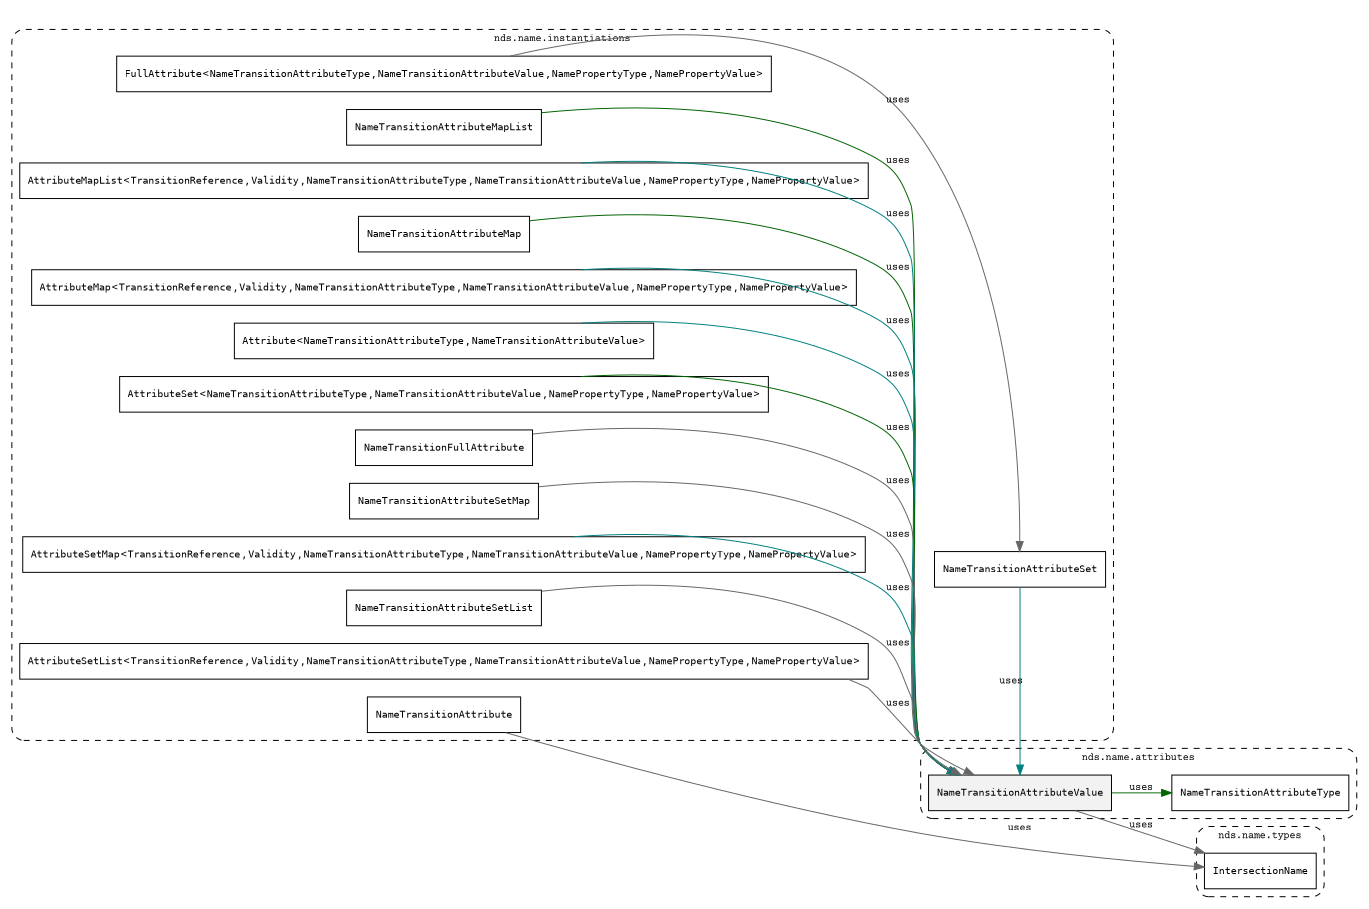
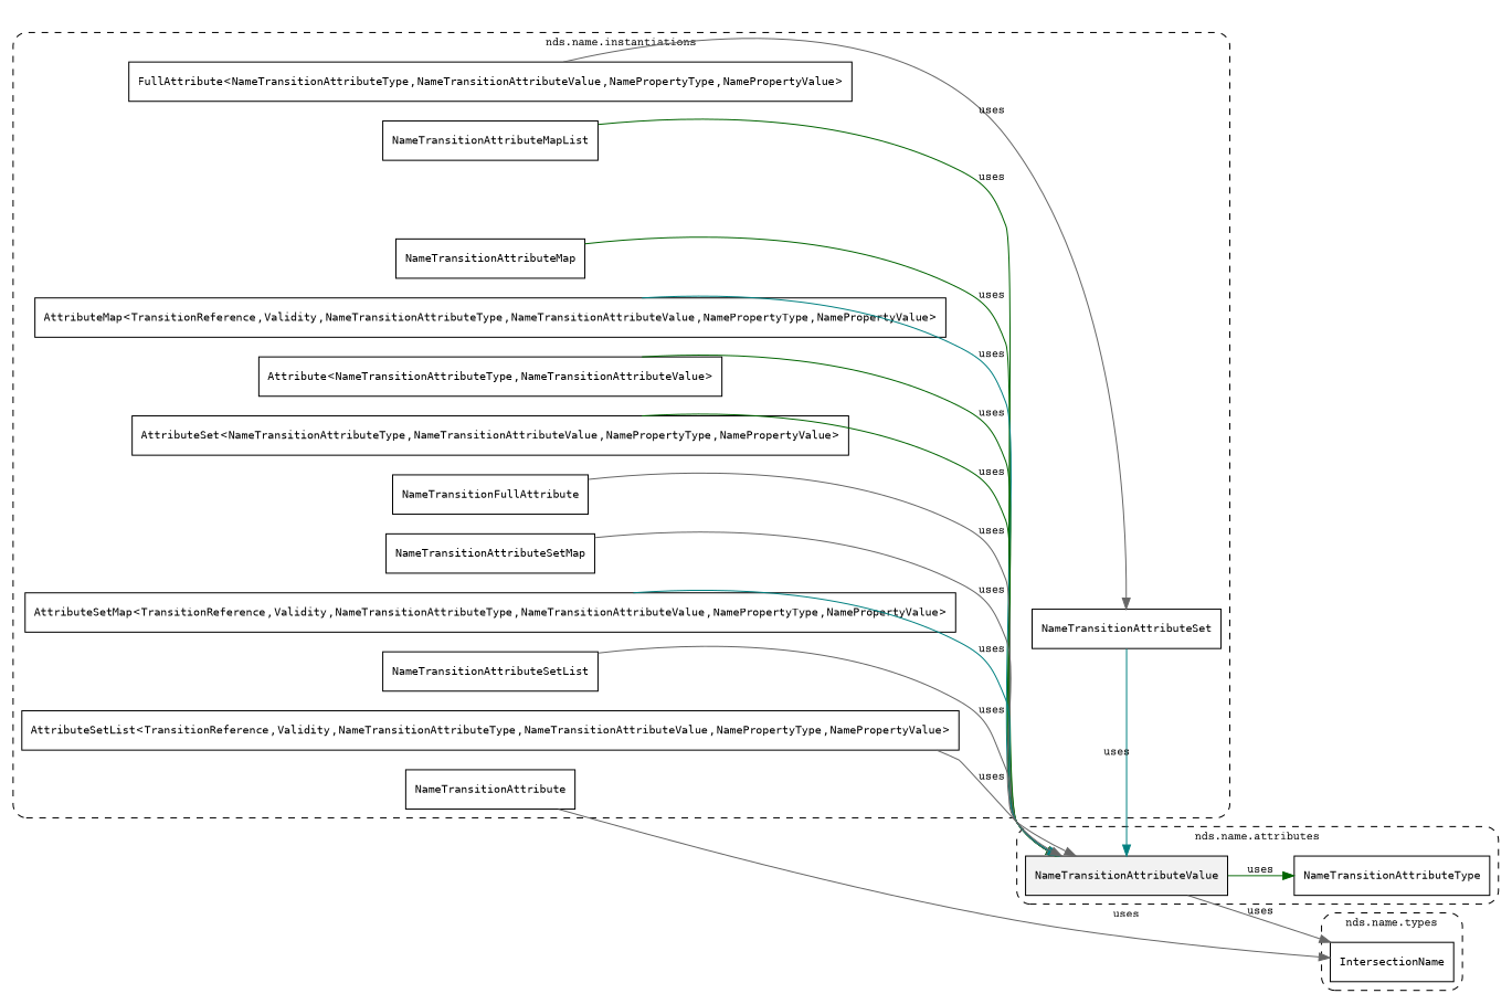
  digraph {
    fontname="Courier Prime"
    fontsize=10
    rankdir=LR
    node [fontname="Courier Prime" fontsize=10 shape=box]
    edge [color=gray40 fontname="Courier Prime" fontsize=10]
    n1 [fillcolor="#0000000D" label=<<font face="monospace"><table align="center" border="0" cellspacing="0" cellpadding="0"><tr><td href="../../../content/packages/nds.name.attributes.html#Choice-NameTransitionAttributeValue" title="Choice defined in nds.name.attributes">NameTransitionAttributeValue</td></tr></table></font>> style=filled]
    n2 [label=<<font face="monospace"><table align="center" border="0" cellspacing="0" cellpadding="0"><tr><td href="../../../content/packages/nds.name.attributes.html#Enum-NameTransitionAttributeType" title="Enum defined in nds.name.attributes">NameTransitionAttributeType</td></tr></table></font>>]
    n3 [label=<<font face="monospace"><table align="center" border="0" cellspacing="0" cellpadding="0"><tr><td href="../../../content/packages/nds.name.types.html#Subtype-IntersectionName" title="Subtype defined in nds.name.types">IntersectionName</td></tr></table></font>>]
    n4 [label=<<font face="monospace"><table align="center" border="0" cellspacing="0" cellpadding="0"><tr><td href="../../../content/packages/nds.name.instantiations.html#InstantiateType-NameTransitionAttributeMapList" title="InstantiateType defined in nds.name.instantiations">NameTransitionAttributeMapList</td></tr></table></font>>]
-   n5 [label=<<font face="monospace"><table align="center" border="0" cellspacing="0" cellpadding="0"><tr><td href="../../../content/packages/nds.core.attributemap.html#Structure-AttributeMapList" title="Structure defined in nds.core.attributemap">AttributeMapList</td><td>&lt;</td><td><table align="center" border="0" cellspacing="0" cellpadding="0"><tr><td href="../../../content/packages/nds.road.reference.types.html#Structure-TransitionReference" title="Structure defined in nds.road.reference.types">TransitionReference</td></tr></table></td><td>,</td><td><table align="center" border="0" cellspacing="0" cellpadding="0"><tr><td href="../../../content/packages/nds.core.attributemap.html#Structure-Validity" title="Structure defined in nds.core.attributemap">Validity</td></tr></table></td><td>,</td><td><table align="center" border="0" cellspacing="0" cellpadding="0"><tr><td href="../../../content/packages/nds.name.attributes.html#Enum-NameTransitionAttributeType" title="Enum defined in nds.name.attributes">NameTransitionAttributeType</td></tr></table></td><td>,</td><td><table align="center" border="0" cellspacing="0" cellpadding="0"><tr><td href="../../../content/packages/nds.name.attributes.html#Choice-NameTransitionAttributeValue" title="Choice defined in nds.name.attributes">NameTransitionAttributeValue</td></tr></table></td><td>,</td><td><table align="center" border="0" cellspacing="0" cellpadding="0"><tr><td href="../../../content/packages/nds.name.properties.html#Structure-NamePropertyType" title="Structure defined in nds.name.properties">NamePropertyType</td></tr></table></td><td>,</td><td><table align="center" border="0" cellspacing="0" cellpadding="0"><tr><td href="../../../content/packages/nds.name.properties.html#Structure-NamePropertyValue" title="Structure defined in nds.name.properties">NamePropertyValue</td></tr></table></td><td>&gt;</td></tr></table></font>>]
    n6 [label=<<font face="monospace"><table align="center" border="0" cellspacing="0" cellpadding="0"><tr><td href="../../../content/packages/nds.name.instantiations.html#InstantiateType-NameTransitionAttributeMap" title="InstantiateType defined in nds.name.instantiations">NameTransitionAttributeMap</td></tr></table></font>>]
    n7 [label=<<font face="monospace"><table align="center" border="0" cellspacing="0" cellpadding="0"><tr><td href="../../../content/packages/nds.core.attributemap.html#Structure-AttributeMap" title="Structure defined in nds.core.attributemap">AttributeMap</td><td>&lt;</td><td><table align="center" border="0" cellspacing="0" cellpadding="0"><tr><td href="../../../content/packages/nds.road.reference.types.html#Structure-TransitionReference" title="Structure defined in nds.road.reference.types">TransitionReference</td></tr></table></td><td>,</td><td><table align="center" border="0" cellspacing="0" cellpadding="0"><tr><td href="../../../content/packages/nds.core.attributemap.html#Structure-Validity" title="Structure defined in nds.core.attributemap">Validity</td></tr></table></td><td>,</td><td><table align="center" border="0" cellspacing="0" cellpadding="0"><tr><td href="../../../content/packages/nds.name.attributes.html#Enum-NameTransitionAttributeType" title="Enum defined in nds.name.attributes">NameTransitionAttributeType</td></tr></table></td><td>,</td><td><table align="center" border="0" cellspacing="0" cellpadding="0"><tr><td href="../../../content/packages/nds.name.attributes.html#Choice-NameTransitionAttributeValue" title="Choice defined in nds.name.attributes">NameTransitionAttributeValue</td></tr></table></td><td>,</td><td><table align="center" border="0" cellspacing="0" cellpadding="0"><tr><td href="../../../content/packages/nds.name.properties.html#Structure-NamePropertyType" title="Structure defined in nds.name.properties">NamePropertyType</td></tr></table></td><td>,</td><td><table align="center" border="0" cellspacing="0" cellpadding="0"><tr><td href="../../../content/packages/nds.name.properties.html#Structure-NamePropertyValue" title="Structure defined in nds.name.properties">NamePropertyValue</td></tr></table></td><td>&gt;</td></tr></table></font>>]
    n8 [label=<<font face="monospace"><table align="center" border="0" cellspacing="0" cellpadding="0"><tr><td href="../../../content/packages/nds.name.instantiations.html#InstantiateType-NameTransitionAttribute" title="InstantiateType defined in nds.name.instantiations">NameTransitionAttribute</td></tr></table></font>>]
    n9 [label=<<font face="monospace"><table align="center" border="0" cellspacing="0" cellpadding="0"><tr><td href="../../../content/packages/nds.core.attributemap.html#Structure-Attribute" title="Structure defined in nds.core.attributemap">Attribute</td><td>&lt;</td><td><table align="center" border="0" cellspacing="0" cellpadding="0"><tr><td href="../../../content/packages/nds.name.attributes.html#Enum-NameTransitionAttributeType" title="Enum defined in nds.name.attributes">NameTransitionAttributeType</td></tr></table></td><td>,</td><td><table align="center" border="0" cellspacing="0" cellpadding="0"><tr><td href="../../../content/packages/nds.name.attributes.html#Choice-NameTransitionAttributeValue" title="Choice defined in nds.name.attributes">NameTransitionAttributeValue</td></tr></table></td><td>&gt;</td></tr></table></font>>]
    n10 [label=<<font face="monospace"><table align="center" border="0" cellspacing="0" cellpadding="0"><tr><td href="../../../content/packages/nds.name.instantiations.html#InstantiateType-NameTransitionAttributeSet" title="InstantiateType defined in nds.name.instantiations">NameTransitionAttributeSet</td></tr></table></font>>]
    n11 [label=<<font face="monospace"><table align="center" border="0" cellspacing="0" cellpadding="0"><tr><td href="../../../content/packages/nds.core.attributemap.html#Structure-AttributeSet" title="Structure defined in nds.core.attributemap">AttributeSet</td><td>&lt;</td><td><table align="center" border="0" cellspacing="0" cellpadding="0"><tr><td href="../../../content/packages/nds.name.attributes.html#Enum-NameTransitionAttributeType" title="Enum defined in nds.name.attributes">NameTransitionAttributeType</td></tr></table></td><td>,</td><td><table align="center" border="0" cellspacing="0" cellpadding="0"><tr><td href="../../../content/packages/nds.name.attributes.html#Choice-NameTransitionAttributeValue" title="Choice defined in nds.name.attributes">NameTransitionAttributeValue</td></tr></table></td><td>,</td><td><table align="center" border="0" cellspacing="0" cellpadding="0"><tr><td href="../../../content/packages/nds.name.properties.html#Structure-NamePropertyType" title="Structure defined in nds.name.properties">NamePropertyType</td></tr></table></td><td>,</td><td><table align="center" border="0" cellspacing="0" cellpadding="0"><tr><td href="../../../content/packages/nds.name.properties.html#Structure-NamePropertyValue" title="Structure defined in nds.name.properties">NamePropertyValue</td></tr></table></td><td>&gt;</td></tr></table></font>>]
    n12 [label=<<font face="monospace"><table align="center" border="0" cellspacing="0" cellpadding="0"><tr><td href="../../../content/packages/nds.name.instantiations.html#InstantiateType-NameTransitionFullAttribute" title="InstantiateType defined in nds.name.instantiations">NameTransitionFullAttribute</td></tr></table></font>>]
    n13 [label=<<font face="monospace"><table align="center" border="0" cellspacing="0" cellpadding="0"><tr><td href="../../../content/packages/nds.core.attributemap.html#Structure-FullAttribute" title="Structure defined in nds.core.attributemap">FullAttribute</td><td>&lt;</td><td><table align="center" border="0" cellspacing="0" cellpadding="0"><tr><td href="../../../content/packages/nds.name.attributes.html#Enum-NameTransitionAttributeType" title="Enum defined in nds.name.attributes">NameTransitionAttributeType</td></tr></table></td><td>,</td><td><table align="center" border="0" cellspacing="0" cellpadding="0"><tr><td href="../../../content/packages/nds.name.attributes.html#Choice-NameTransitionAttributeValue" title="Choice defined in nds.name.attributes">NameTransitionAttributeValue</td></tr></table></td><td>,</td><td><table align="center" border="0" cellspacing="0" cellpadding="0"><tr><td href="../../../content/packages/nds.name.properties.html#Structure-NamePropertyType" title="Structure defined in nds.name.properties">NamePropertyType</td></tr></table></td><td>,</td><td><table align="center" border="0" cellspacing="0" cellpadding="0"><tr><td href="../../../content/packages/nds.name.properties.html#Structure-NamePropertyValue" title="Structure defined in nds.name.properties">NamePropertyValue</td></tr></table></td><td>&gt;</td></tr></table></font>>]
    n14 [label=<<font face="monospace"><table align="center" border="0" cellspacing="0" cellpadding="0"><tr><td href="../../../content/packages/nds.name.instantiations.html#InstantiateType-NameTransitionAttributeSetMap" title="InstantiateType defined in nds.name.instantiations">NameTransitionAttributeSetMap</td></tr></table></font>>]
    n15 [label=<<font face="monospace"><table align="center" border="0" cellspacing="0" cellpadding="0"><tr><td href="../../../content/packages/nds.core.attributemap.html#Structure-AttributeSetMap" title="Structure defined in nds.core.attributemap">AttributeSetMap</td><td>&lt;</td><td><table align="center" border="0" cellspacing="0" cellpadding="0"><tr><td href="../../../content/packages/nds.road.reference.types.html#Structure-TransitionReference" title="Structure defined in nds.road.reference.types">TransitionReference</td></tr></table></td><td>,</td><td><table align="center" border="0" cellspacing="0" cellpadding="0"><tr><td href="../../../content/packages/nds.core.attributemap.html#Structure-Validity" title="Structure defined in nds.core.attributemap">Validity</td></tr></table></td><td>,</td><td><table align="center" border="0" cellspacing="0" cellpadding="0"><tr><td href="../../../content/packages/nds.name.attributes.html#Enum-NameTransitionAttributeType" title="Enum defined in nds.name.attributes">NameTransitionAttributeType</td></tr></table></td><td>,</td><td><table align="center" border="0" cellspacing="0" cellpadding="0"><tr><td href="../../../content/packages/nds.name.attributes.html#Choice-NameTransitionAttributeValue" title="Choice defined in nds.name.attributes">NameTransitionAttributeValue</td></tr></table></td><td>,</td><td><table align="center" border="0" cellspacing="0" cellpadding="0"><tr><td href="../../../content/packages/nds.name.properties.html#Structure-NamePropertyType" title="Structure defined in nds.name.properties">NamePropertyType</td></tr></table></td><td>,</td><td><table align="center" border="0" cellspacing="0" cellpadding="0"><tr><td href="../../../content/packages/nds.name.properties.html#Structure-NamePropertyValue" title="Structure defined in nds.name.properties">NamePropertyValue</td></tr></table></td><td>&gt;</td></tr></table></font>>]
    n16 [label=<<font face="monospace"><table align="center" border="0" cellspacing="0" cellpadding="0"><tr><td href="../../../content/packages/nds.name.instantiations.html#InstantiateType-NameTransitionAttributeSetList" title="InstantiateType defined in nds.name.instantiations">NameTransitionAttributeSetList</td></tr></table></font>>]
    n17 [label=<<font face="monospace"><table align="center" border="0" cellspacing="0" cellpadding="0"><tr><td href="../../../content/packages/nds.core.attributemap.html#Structure-AttributeSetList" title="Structure defined in nds.core.attributemap">AttributeSetList</td><td>&lt;</td><td><table align="center" border="0" cellspacing="0" cellpadding="0"><tr><td href="../../../content/packages/nds.road.reference.types.html#Structure-TransitionReference" title="Structure defined in nds.road.reference.types">TransitionReference</td></tr></table></td><td>,</td><td><table align="center" border="0" cellspacing="0" cellpadding="0"><tr><td href="../../../content/packages/nds.core.attributemap.html#Structure-Validity" title="Structure defined in nds.core.attributemap">Validity</td></tr></table></td><td>,</td><td><table align="center" border="0" cellspacing="0" cellpadding="0"><tr><td href="../../../content/packages/nds.name.attributes.html#Enum-NameTransitionAttributeType" title="Enum defined in nds.name.attributes">NameTransitionAttributeType</td></tr></table></td><td>,</td><td><table align="center" border="0" cellspacing="0" cellpadding="0"><tr><td href="../../../content/packages/nds.name.attributes.html#Choice-NameTransitionAttributeValue" title="Choice defined in nds.name.attributes">NameTransitionAttributeValue</td></tr></table></td><td>,</td><td><table align="center" border="0" cellspacing="0" cellpadding="0"><tr><td href="../../../content/packages/nds.name.properties.html#Structure-NamePropertyType" title="Structure defined in nds.name.properties">NamePropertyType</td></tr></table></td><td>,</td><td><table align="center" border="0" cellspacing="0" cellpadding="0"><tr><td href="../../../content/packages/nds.name.properties.html#Structure-NamePropertyValue" title="Structure defined in nds.name.properties">NamePropertyValue</td></tr></table></td><td>&gt;</td></tr></table></font>>]
    subgraph cluster_1 {
      label="nds.name.attributes"
      style="dashed, rounded"
      n1
      n2
    }
    subgraph cluster_2 {
      label="nds.name.types"
      style="dashed, rounded"
      n3
    }
    subgraph cluster_3 {
      label="nds.name.instantiations"
      style="dashed, rounded"
      n4
-     n5
      n6
      n7
      n8
      n9
      n10
      n11
      n12
      n13
      n14
      n15
      n16
      n17
    }
    n1 -> n2 [color=darkgreen label=uses]
    n1 -> n3 [label=uses]
    n4 -> n1 [color=darkgreen label=uses]
-   n5 -> n1 [color=teal label=uses]
    n6 -> n1 [color=darkgreen label=uses]
    n7 -> n1 [color=teal label=uses]
    n8 -> n3 [label=uses]
-   n9 -> n1 [color=teal label=uses]
+   n9 -> n1 [color=darkgreen label=uses]
    n10 -> n1 [color=teal label=uses]
    n11 -> n1 [color=darkgreen label=uses]
    n12 -> n1 [label=uses]
    n13 -> n10 [label=uses]
    n14 -> n1 [label=uses]
    n15 -> n1 [color=teal label=uses]
    n16 -> n1 [label=uses]
    n17 -> n1 [label=uses]
  }
